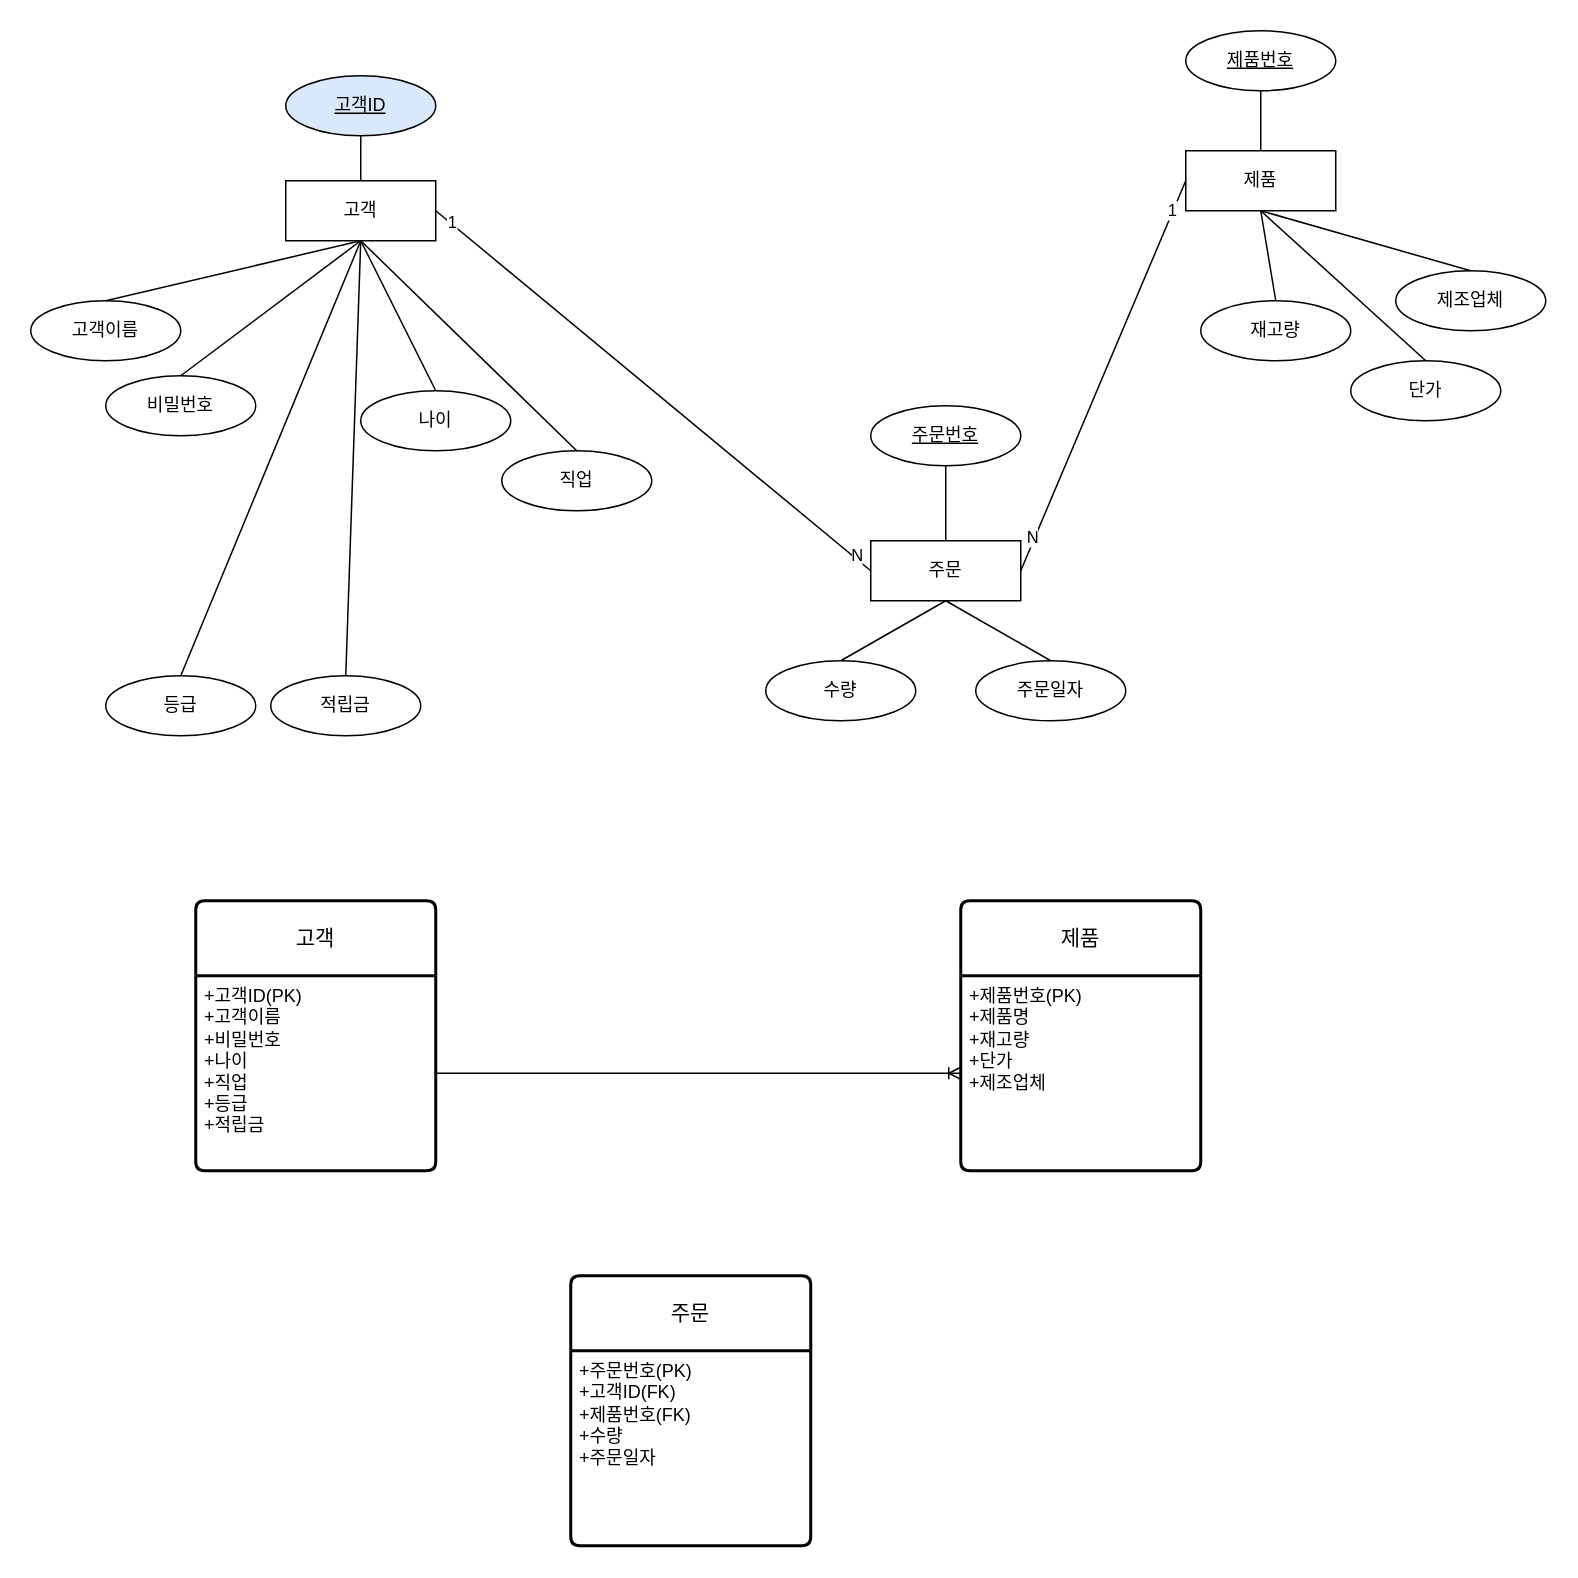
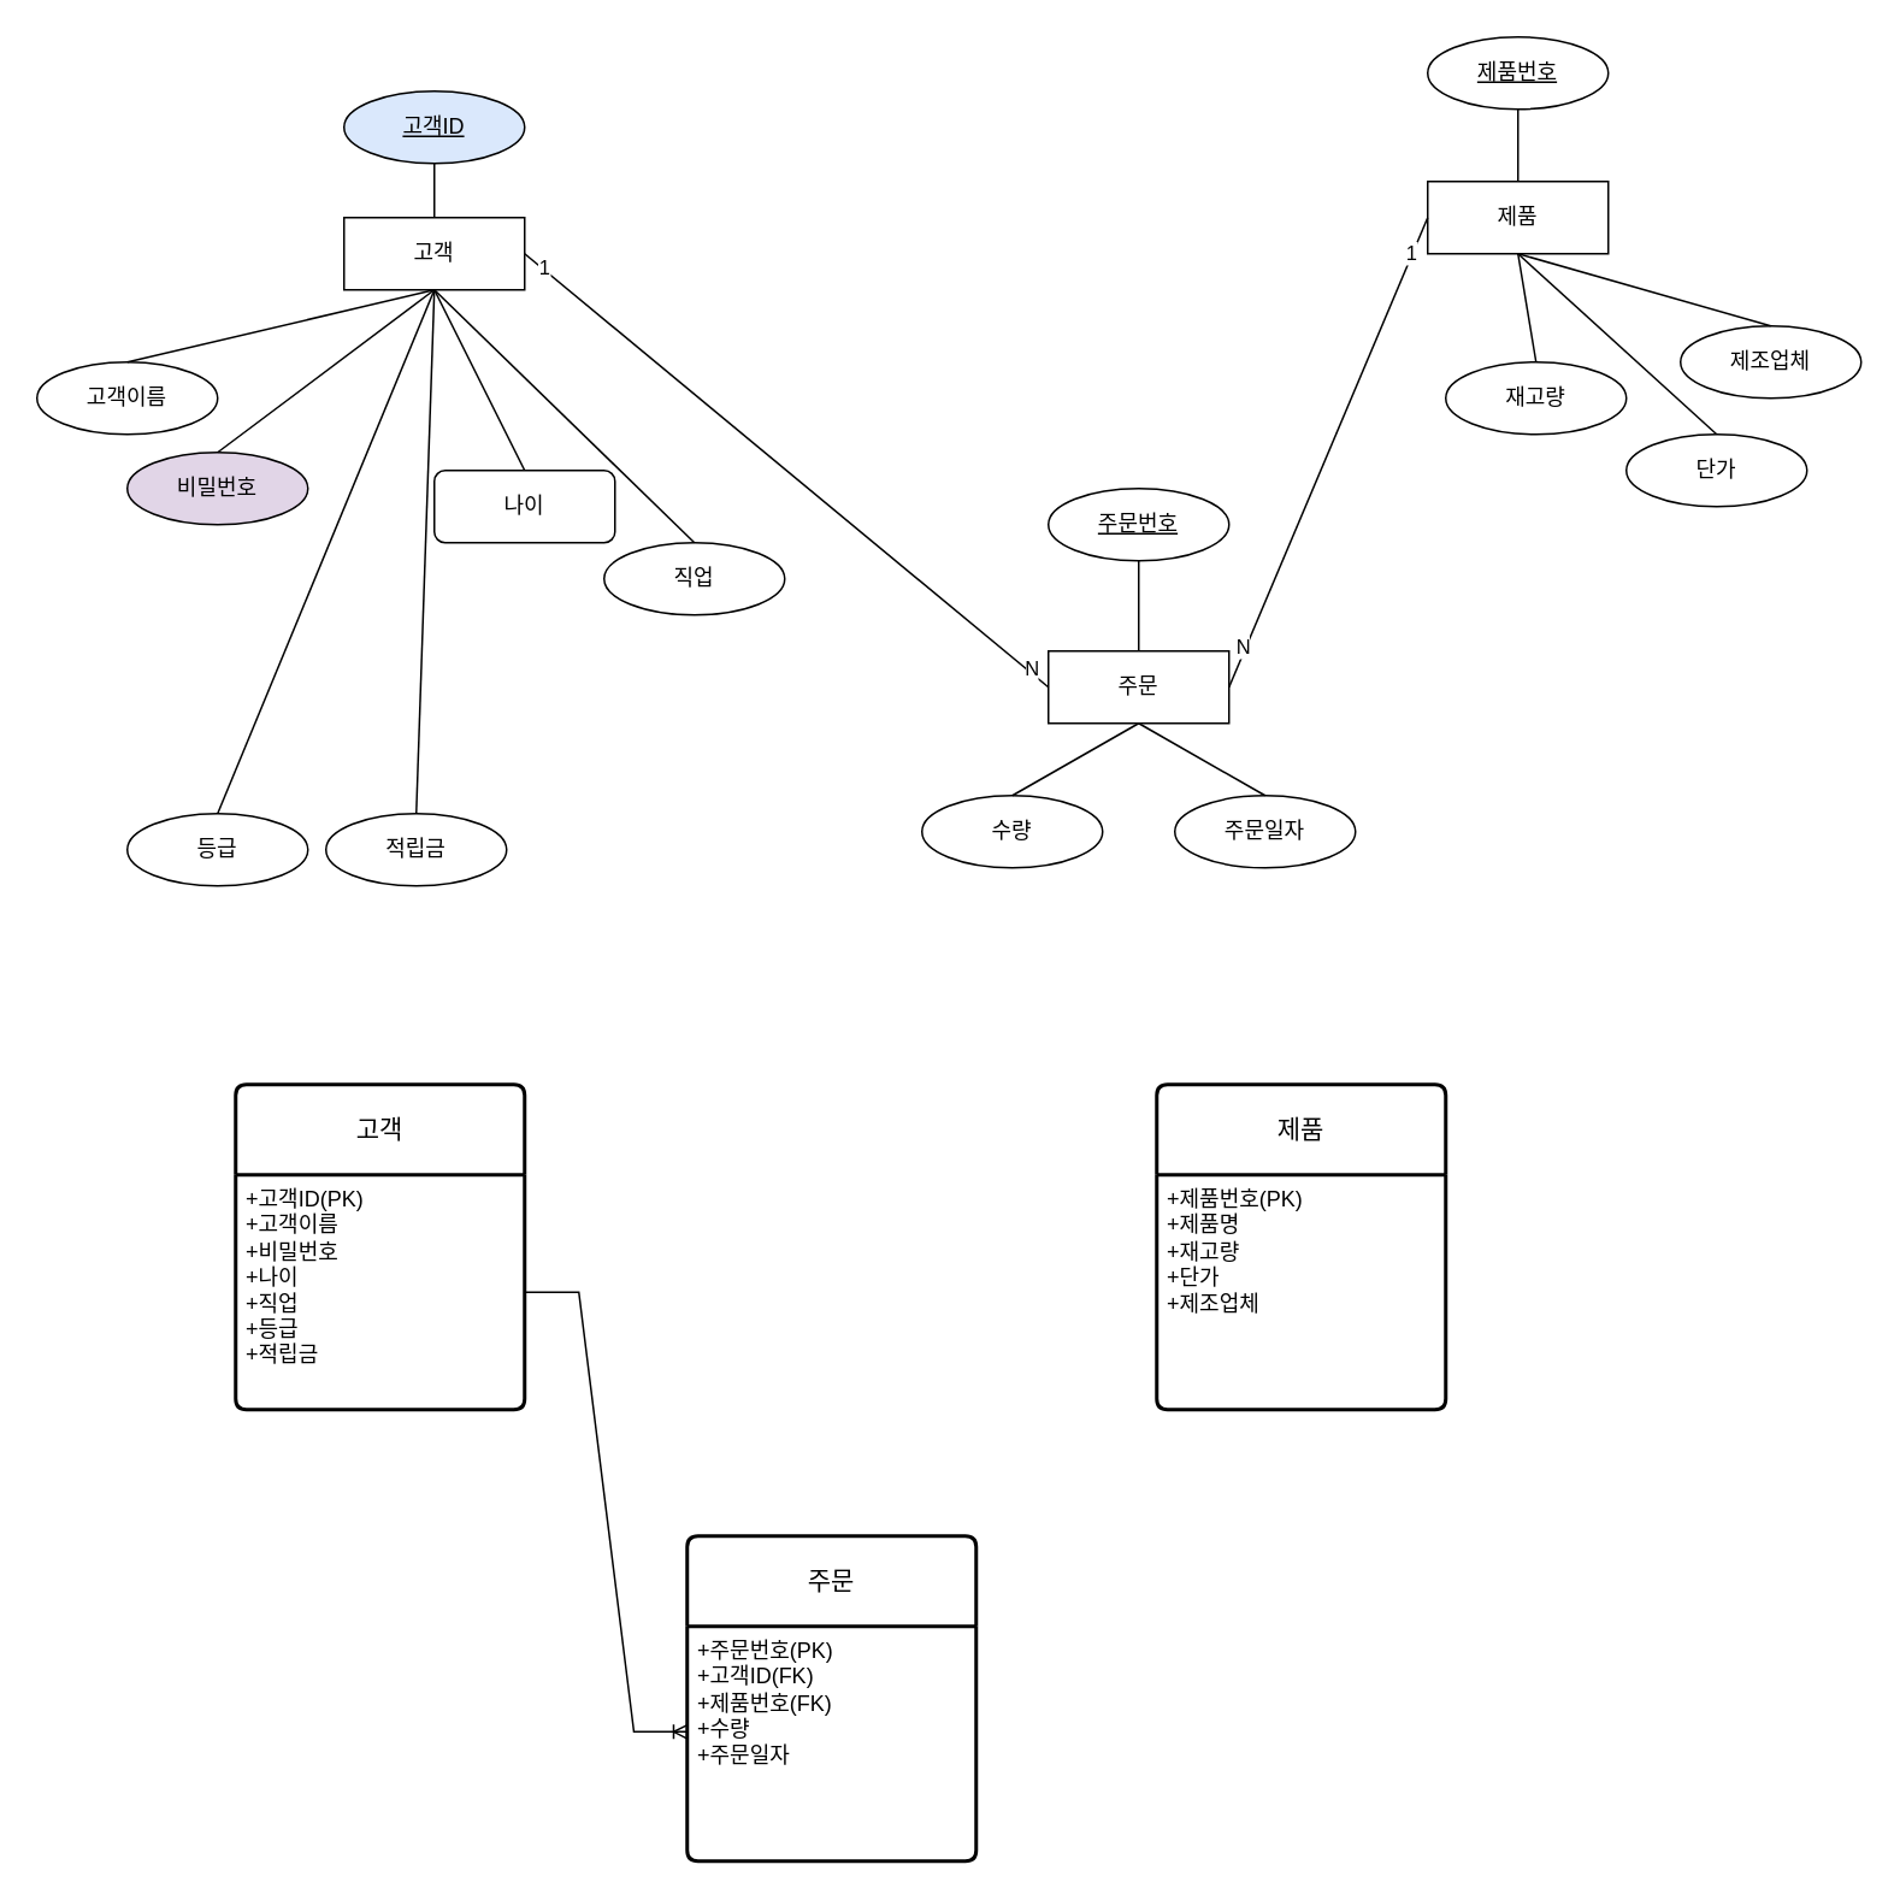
  <mxCell id="0" />
  <mxCell id="1" parent="0" />
  <mxCell id="2" value="고객" style="whiteSpace=wrap;html=1;align=center;" vertex="1" parent="1"><mxGeometry x="190" y="120" width="100" height="40" as="geometry" /></mxCell>
  <mxCell id="3" value="직업" style="ellipse;whiteSpace=wrap;html=1;align=center;" vertex="1" parent="1"><mxGeometry x="334" y="300" width="100" height="40" as="geometry" /></mxCell>
- <mxCell id="4" value="비밀번호" style="ellipse;whiteSpace=wrap;html=1;align=center;" vertex="1" parent="1"><mxGeometry x="70" y="250" width="100" height="40" as="geometry" /></mxCell>
- <mxCell id="5" value="나이" style="ellipse;whiteSpace=wrap;html=1;align=center;" vertex="1" parent="1"><mxGeometry x="240" y="260" width="100" height="40" as="geometry" /></mxCell>
+ <mxCell id="4" value="비밀번호" style="ellipse;whiteSpace=wrap;html=1;align=center;fillColor=#e1d5e7;" vertex="1" parent="1"><mxGeometry x="70" y="250" width="100" height="40" as="geometry" /></mxCell>
+ <mxCell id="5" value="나이" style="whiteSpace=wrap;html=1;align=center;rounded=1;" vertex="1" parent="1"><mxGeometry x="240" y="260" width="100" height="40" as="geometry" /></mxCell>
  <mxCell id="6" value="고객ID" style="ellipse;whiteSpace=wrap;html=1;align=center;fontStyle=4;fillColor=#dae8fc;" vertex="1" parent="1"><mxGeometry x="190" y="50" width="100" height="40" as="geometry" /></mxCell>
  <mxCell id="7" value="고객이름" style="ellipse;whiteSpace=wrap;html=1;align=center;" vertex="1" parent="1"><mxGeometry y="200" width="100" height="40" as="geometry" x="20" /></mxCell>
  <mxCell id="8" value="적립금" style="ellipse;whiteSpace=wrap;html=1;align=center;" vertex="1" parent="1"><mxGeometry x="180" y="450" width="100" height="40" as="geometry" /></mxCell>
  <mxCell id="9" value="등급" style="ellipse;whiteSpace=wrap;html=1;align=center;" vertex="1" parent="1"><mxGeometry x="70" y="450" width="100" height="40" as="geometry" /></mxCell>
  <mxCell id="10" value="" style="endArrow=none;html=1;rounded=0;entryX=0.5;entryY=1;entryDx=0;entryDy=0;exitX=0.5;exitY=0;exitDx=0;exitDy=0;" edge="1" parent="1" source="7" target="2"><mxGeometry relative="1" as="geometry"><mxPoint x="200" y="230" as="sourcePoint" /><mxPoint x="360" y="230" as="targetPoint" /></mxGeometry></mxCell>
  <mxCell id="11" value="" style="endArrow=none;html=1;rounded=0;entryX=0.5;entryY=1;entryDx=0;entryDy=0;exitX=0.5;exitY=0;exitDx=0;exitDy=0;" edge="1" parent="1" source="9" target="2"><mxGeometry relative="1" as="geometry"><mxPoint x="170" y="330" as="sourcePoint" /><mxPoint x="290" y="310" as="targetPoint" /></mxGeometry></mxCell>
  <mxCell id="12" value="" style="endArrow=none;html=1;rounded=0;entryX=0.5;entryY=0;entryDx=0;entryDy=0;" edge="1" parent="1" target="8"><mxGeometry relative="1" as="geometry"><mxPoint x="240" y="160" as="sourcePoint" /><mxPoint x="320" y="330" as="targetPoint" /></mxGeometry></mxCell>
  <mxCell id="13" value="" style="endArrow=none;html=1;rounded=0;exitX=0.5;exitY=0;exitDx=0;exitDy=0;" edge="1" parent="1" source="4"><mxGeometry relative="1" as="geometry"><mxPoint x="180" y="230" as="sourcePoint" /><mxPoint x="240" y="160" as="targetPoint" /></mxGeometry></mxCell>
  <mxCell id="14" value="" style="endArrow=none;html=1;rounded=0;entryX=0.5;entryY=1;entryDx=0;entryDy=0;exitX=0.5;exitY=0;exitDx=0;exitDy=0;" edge="1" parent="1" source="3" target="2"><mxGeometry relative="1" as="geometry"><mxPoint x="160" y="220" as="sourcePoint" /><mxPoint x="280" y="200" as="targetPoint" /></mxGeometry></mxCell>
  <mxCell id="15" value="" style="endArrow=none;html=1;rounded=0;entryX=0.5;entryY=0;entryDx=0;entryDy=0;" edge="1" parent="1" target="5"><mxGeometry relative="1" as="geometry"><mxPoint x="240" y="160" as="sourcePoint" /><mxPoint x="360" y="230" as="targetPoint" /></mxGeometry></mxCell>
  <mxCell id="16" value="" style="endArrow=none;html=1;rounded=0;exitX=0.5;exitY=1;exitDx=0;exitDy=0;entryX=0.5;entryY=0;entryDx=0;entryDy=0;" edge="1" parent="1" source="6" target="2"><mxGeometry relative="1" as="geometry"><mxPoint x="200" y="230" as="sourcePoint" /><mxPoint x="360" y="230" as="targetPoint" /></mxGeometry></mxCell>
  <mxCell id="17" value="제품" style="whiteSpace=wrap;html=1;align=center;" vertex="1" parent="1"><mxGeometry x="790" y="100" width="100" height="40" as="geometry" /></mxCell>
  <mxCell id="18" value="제품번호" style="ellipse;whiteSpace=wrap;html=1;align=center;fontStyle=4;" vertex="1" parent="1"><mxGeometry x="790" y="20" width="100" height="40" as="geometry" /></mxCell>
  <mxCell id="19" value="제조업체" style="ellipse;whiteSpace=wrap;html=1;align=center;" vertex="1" parent="1"><mxGeometry x="930" y="180" width="100" height="40" as="geometry" /></mxCell>
  <mxCell id="20" value="단가" style="ellipse;whiteSpace=wrap;html=1;align=center;" vertex="1" parent="1"><mxGeometry x="900" y="240" width="100" height="40" as="geometry" /></mxCell>
  <mxCell id="21" value="재고량" style="ellipse;whiteSpace=wrap;html=1;align=center;" vertex="1" parent="1"><mxGeometry x="800" y="200" width="100" height="40" as="geometry" /></mxCell>
  <mxCell id="22" value="" style="endArrow=none;html=1;rounded=0;exitX=0.5;exitY=1;exitDx=0;exitDy=0;entryX=0.5;entryY=0;entryDx=0;entryDy=0;" edge="1" parent="1" source="18" target="17"><mxGeometry relative="1" as="geometry"><mxPoint x="790" y="150" as="sourcePoint" /><mxPoint x="1010" y="80" as="targetPoint" /></mxGeometry></mxCell>
  <mxCell id="23" value="" style="endArrow=none;html=1;rounded=0;entryX=0.5;entryY=1;entryDx=0;entryDy=0;exitX=0.5;exitY=0;exitDx=0;exitDy=0;" edge="1" parent="1" source="21" target="17"><mxGeometry relative="1" as="geometry"><mxPoint x="730" y="190" as="sourcePoint" /><mxPoint x="890" y="190" as="targetPoint" /></mxGeometry></mxCell>
  <mxCell id="24" value="" style="endArrow=none;html=1;rounded=0;entryX=0.5;entryY=0;entryDx=0;entryDy=0;" edge="1" parent="1" target="20"><mxGeometry relative="1" as="geometry"><mxPoint x="840" y="140" as="sourcePoint" /><mxPoint x="890" y="190" as="targetPoint" /></mxGeometry></mxCell>
  <mxCell id="25" value="" style="endArrow=none;html=1;rounded=0;entryX=0.5;entryY=0;entryDx=0;entryDy=0;" edge="1" parent="1" target="19"><mxGeometry relative="1" as="geometry"><mxPoint x="840" y="140" as="sourcePoint" /><mxPoint x="980" y="190" as="targetPoint" /></mxGeometry></mxCell>
  <mxCell id="26" value="주문" style="whiteSpace=wrap;html=1;align=center;" vertex="1" parent="1"><mxGeometry x="580" y="360" width="100" height="40" as="geometry" /></mxCell>
  <mxCell id="27" value="주문번호" style="ellipse;whiteSpace=wrap;html=1;align=center;fontStyle=4;" vertex="1" parent="1"><mxGeometry x="580" y="270" width="100" height="40" as="geometry" /></mxCell>
  <mxCell id="28" value="주문일자" style="ellipse;whiteSpace=wrap;html=1;align=center;" vertex="1" parent="1"><mxGeometry x="650" y="440" width="100" height="40" as="geometry" /></mxCell>
  <mxCell id="29" value="수량" style="ellipse;whiteSpace=wrap;html=1;align=center;" vertex="1" parent="1"><mxGeometry x="510" y="440" width="100" height="40" as="geometry" /></mxCell>
  <mxCell id="30" value="" style="endArrow=none;html=1;rounded=0;exitX=0.5;exitY=0;exitDx=0;exitDy=0;entryX=0.5;entryY=1;entryDx=0;entryDy=0;" edge="1" parent="1" source="29" target="26"><mxGeometry relative="1" as="geometry"><mxPoint x="550" y="340" as="sourcePoint" /><mxPoint x="710" y="340" as="targetPoint" /></mxGeometry></mxCell>
  <mxCell id="31" value="" style="endArrow=none;html=1;rounded=0;exitX=0.5;exitY=1;exitDx=0;exitDy=0;entryX=0.5;entryY=0;entryDx=0;entryDy=0;" edge="1" parent="1" source="26" target="28"><mxGeometry relative="1" as="geometry"><mxPoint x="550" y="340" as="sourcePoint" /><mxPoint x="710" y="340" as="targetPoint" /></mxGeometry></mxCell>
  <mxCell id="32" value="" style="endArrow=none;html=1;rounded=0;exitX=0.5;exitY=0;exitDx=0;exitDy=0;entryX=0.5;entryY=1;entryDx=0;entryDy=0;" edge="1" parent="1" source="26" target="27"><mxGeometry relative="1" as="geometry"><mxPoint x="550" y="340" as="sourcePoint" /><mxPoint x="710" y="340" as="targetPoint" /></mxGeometry></mxCell>
- <mxCell id="33" value="" style="edgeStyle=entityRelationEdgeStyle;fontSize=12;html=1;endArrow=ERoneToMany;rounded=0;exitX=1;exitY=0.5;exitDx=0;exitDy=0;" edge="1" parent="1" source="35" target="37"><mxGeometry width="100" height="100" relative="1" as="geometry"><mxPoint x="200" y="780" as="sourcePoint" /><mxPoint x="490" y="1010" as="targetPoint" /></mxGeometry></mxCell>
+ <mxCell id="33" value="" style="edgeStyle=entityRelationEdgeStyle;fontSize=12;html=1;endArrow=ERoneToMany;rounded=0;exitX=1;exitY=0.5;exitDx=0;exitDy=0;entryX=0.003;entryY=0.449;entryDx=0;entryDy=0;entryPerimeter=0;" edge="1" parent="1" source="35" target="39"><mxGeometry width="100" height="100" relative="1" as="geometry"><mxPoint x="200" y="780" as="sourcePoint" /><mxPoint x="490" y="1010" as="targetPoint" /></mxGeometry></mxCell>
  <mxCell id="34" value="고객" style="swimlane;childLayout=stackLayout;horizontal=1;startSize=50;horizontalStack=0;rounded=1;fontSize=14;fontStyle=0;strokeWidth=2;resizeParent=0;resizeLast=1;shadow=0;dashed=0;align=center;arcSize=4;whiteSpace=wrap;html=1;" vertex="1" parent="1"><mxGeometry x="130" y="600" width="160" height="180" as="geometry" /></mxCell>
  <mxCell id="35" value="+고객ID(PK)&lt;div&gt;+고객이름&lt;/div&gt;&lt;div&gt;+비밀번호&lt;/div&gt;&lt;div&gt;+나이&lt;/div&gt;&lt;div&gt;+직업&lt;/div&gt;&lt;div&gt;+등급&lt;/div&gt;&lt;div&gt;+적립금&lt;/div&gt;" style="align=left;strokeColor=none;fillColor=none;spacingLeft=4;fontSize=12;verticalAlign=top;resizable=0;rotatable=0;part=1;html=1;" vertex="1" parent="34"><mxGeometry y="50" width="160" height="130" as="geometry" /></mxCell>
  <mxCell id="36" value="제품" style="swimlane;childLayout=stackLayout;horizontal=1;startSize=50;horizontalStack=0;rounded=1;fontSize=14;fontStyle=0;strokeWidth=2;resizeParent=0;resizeLast=1;shadow=0;dashed=0;align=center;arcSize=4;whiteSpace=wrap;html=1;" vertex="1" parent="1"><mxGeometry x="640" y="600" width="160" height="180" as="geometry" /></mxCell>
  <mxCell id="37" value="+제품번호(PK)&lt;div&gt;+제품명&lt;/div&gt;&lt;div&gt;+재고량&lt;/div&gt;&lt;div&gt;+단가&lt;/div&gt;&lt;div&gt;+제조업체&lt;/div&gt;" style="align=left;strokeColor=none;fillColor=none;spacingLeft=4;fontSize=12;verticalAlign=top;resizable=0;rotatable=0;part=1;html=1;" vertex="1" parent="36"><mxGeometry y="50" width="160" height="130" as="geometry" /></mxCell>
  <mxCell id="38" value="주문" style="swimlane;childLayout=stackLayout;horizontal=1;startSize=50;horizontalStack=0;rounded=1;fontSize=14;fontStyle=0;strokeWidth=2;resizeParent=0;resizeLast=1;shadow=0;dashed=0;align=center;arcSize=4;whiteSpace=wrap;html=1;" vertex="1" parent="1"><mxGeometry x="380" y="850" width="160" height="180" as="geometry" /></mxCell>
  <mxCell id="39" value="+주문번호(PK)&lt;div&gt;+고객ID(FK)&lt;/div&gt;&lt;div&gt;+제품번호(FK)&lt;/div&gt;&lt;div&gt;+수량&lt;/div&gt;&lt;div&gt;+주문일자&lt;/div&gt;" style="align=left;strokeColor=none;fillColor=none;spacingLeft=4;fontSize=12;verticalAlign=top;resizable=0;rotatable=0;part=1;html=1;" vertex="1" parent="38"><mxGeometry y="50" width="160" height="130" as="geometry" /></mxCell>
  <mxCell id="40" value="" style="endArrow=none;html=1;rounded=0;exitX=1;exitY=0.5;exitDx=0;exitDy=0;" edge="1" parent="1" source="2"><mxGeometry relative="1" as="geometry"><mxPoint x="470" y="420" as="sourcePoint" /><mxPoint x="580" y="380" as="targetPoint" /></mxGeometry></mxCell>
  <mxCell id="41" value="N" style="edgeLabel;html=1;align=center;verticalAlign=middle;resizable=0;points=[];" vertex="1" connectable="0" parent="40"><mxGeometry x="0.447" y="1" relative="1" as="geometry"><mxPoint x="70" y="57" as="offset" /></mxGeometry></mxCell>
  <mxCell id="42" value="1" style="edgeLabel;html=1;align=center;verticalAlign=middle;resizable=0;points=[];" vertex="1" connectable="0" parent="40"><mxGeometry x="-0.929" y="1" relative="1" as="geometry"><mxPoint as="offset" /></mxGeometry></mxCell>
  <mxCell id="43" value="" style="endArrow=none;html=1;rounded=0;exitX=1;exitY=0.5;exitDx=0;exitDy=0;entryX=0;entryY=0.5;entryDx=0;entryDy=0;" edge="1" parent="1" source="26" target="17"><mxGeometry relative="1" as="geometry"><mxPoint x="650" y="270" as="sourcePoint" /><mxPoint x="810" y="270" as="targetPoint" /></mxGeometry></mxCell>
  <mxCell id="44" value="N" style="edgeLabel;html=1;align=center;verticalAlign=middle;resizable=0;points=[];" vertex="1" connectable="0" parent="43"><mxGeometry x="-0.83" y="2" relative="1" as="geometry"><mxPoint as="offset" /></mxGeometry></mxCell>
  <mxCell id="45" value="1" style="edgeLabel;html=1;align=center;verticalAlign=middle;resizable=0;points=[];" vertex="1" connectable="0" parent="43"><mxGeometry x="0.851" y="1" relative="1" as="geometry"><mxPoint as="offset" /></mxGeometry></mxCell>
